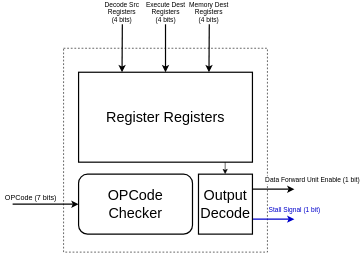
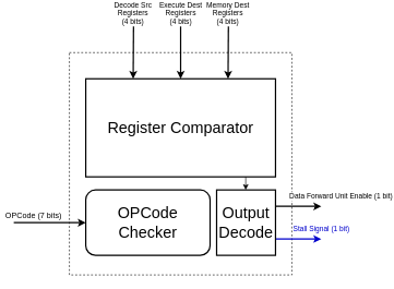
  <mxCell id="0" />
  <mxCell id="1" parent="0" />
  <mxCell id="2" value="" style="whiteSpace=wrap;html=1;aspect=fixed;dashed=1;" vertex="1" parent="1"><mxGeometry x="105" y="60" width="340" height="340" as="geometry" /></mxCell>
- <mxCell id="3" value="&lt;font style=&quot;font-size: 24px&quot;&gt;Register Registers&lt;/font&gt;" style="rounded=0;whiteSpace=wrap;html=1;strokeWidth=2;" vertex="1" parent="1"><mxGeometry x="130" y="100" width="290" height="150" as="geometry" /></mxCell>
+ <mxCell id="3" value="&lt;font style=&quot;font-size: 24px&quot;&gt;Register Comparator&lt;/font&gt;" style="rounded=0;whiteSpace=wrap;html=1;strokeWidth=2;" vertex="1" parent="1"><mxGeometry x="130" y="100" width="290" height="150" as="geometry" /></mxCell>
  <mxCell id="4" value="Data Forward Unit Enable (1 bit)" style="edgeStyle=orthogonalEdgeStyle;rounded=0;orthogonalLoop=1;jettySize=auto;html=1;exitX=1;exitY=0.25;exitDx=0;exitDy=0;strokeWidth=2;" edge="1" parent="1" source="6"><mxGeometry x="1" y="34" relative="1" as="geometry"><mxPoint x="490" y="295" as="targetPoint" /><mxPoint x="30" y="19" as="offset" /></mxGeometry></mxCell>
  <mxCell id="5" value="&lt;font color=&quot;#0000cc&quot;&gt;Stall Signal (1 bit)&lt;/font&gt;" style="edgeStyle=orthogonalEdgeStyle;rounded=0;orthogonalLoop=1;jettySize=auto;html=1;exitX=1;exitY=0.75;exitDx=0;exitDy=0;strokeWidth=2;strokeColor=#0000CC;" edge="1" parent="1" source="6"><mxGeometry x="1" y="15" relative="1" as="geometry"><mxPoint x="490" y="345" as="targetPoint" /><mxPoint as="offset" /></mxGeometry></mxCell>
  <mxCell id="6" value="&lt;font style=&quot;font-size: 24px&quot;&gt;Output Decode&lt;/font&gt;" style="rounded=0;whiteSpace=wrap;html=1;strokeWidth=2;" vertex="1" parent="1"><mxGeometry x="330" y="270" width="90" height="100" as="geometry" /></mxCell>
  <mxCell id="7" value="&lt;font style=&quot;font-size: 24px&quot;&gt;OPCode Checker&lt;/font&gt;" style="whiteSpace=wrap;html=1;strokeWidth=2;rounded=1;" vertex="1" parent="1"><mxGeometry x="130" y="270" width="190" height="100" as="geometry" /></mxCell>
  <mxCell id="8" value="" style="endArrow=classic;html=1;" edge="1" parent="1"><mxGeometry width="50" height="50" relative="1" as="geometry"><mxPoint x="374.5" y="250" as="sourcePoint" /><mxPoint x="374.5" y="270" as="targetPoint" /></mxGeometry></mxCell>
  <mxCell id="9" value="&lt;font style=&quot;font-size: 12px&quot;&gt;OPCode (7 bits)&lt;/font&gt;" style="endArrow=classic;html=1;entryX=0;entryY=0.5;entryDx=0;entryDy=0;strokeWidth=2;" edge="1" parent="1" target="7"><mxGeometry x="-0.455" y="10" width="50" height="50" relative="1" as="geometry"><mxPoint x="20" y="320" as="sourcePoint" /><mxPoint x="70" y="310" as="targetPoint" /><mxPoint as="offset" /></mxGeometry></mxCell>
  <mxCell id="10" value="Decode Src &lt;br&gt;Registers&lt;br&gt;(4 bits)" style="endArrow=classic;html=1;strokeWidth=2;entryX=0.25;entryY=0;entryDx=0;entryDy=0;" edge="1" parent="1" target="3"><mxGeometry x="-1" y="-20" width="50" height="50" relative="1" as="geometry"><mxPoint x="203" y="20" as="sourcePoint" /><mxPoint x="240" y="-30" as="targetPoint" /><mxPoint x="19" y="-20" as="offset" /></mxGeometry></mxCell>
  <mxCell id="11" value="Execute Dest&lt;br&gt;Registers&lt;br&gt;(4 bits)" style="endArrow=classic;html=1;strokeWidth=2;entryX=0.5;entryY=0;entryDx=0;entryDy=0;" edge="1" parent="1" target="3"><mxGeometry x="-1" y="-20" width="50" height="50" relative="1" as="geometry"><mxPoint x="275" y="20" as="sourcePoint" /><mxPoint x="212.5" y="110" as="targetPoint" /><mxPoint x="20" y="-20" as="offset" /></mxGeometry></mxCell>
  <mxCell id="12" value="Memory Dest&lt;br&gt;Registers&lt;br&gt;(4 bits)" style="endArrow=classic;html=1;strokeWidth=2;entryX=0.75;entryY=0;entryDx=0;entryDy=0;" edge="1" parent="1" target="3"><mxGeometry x="-1" y="-20" width="50" height="50" relative="1" as="geometry"><mxPoint x="348" y="20" as="sourcePoint" /><mxPoint x="222.5" y="120" as="targetPoint" /><mxPoint x="19" y="-20" as="offset" /></mxGeometry></mxCell>
